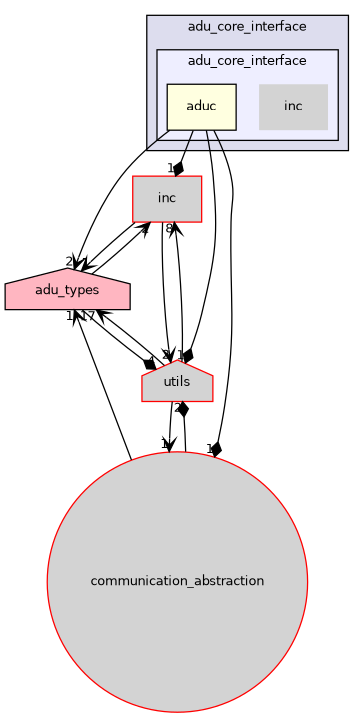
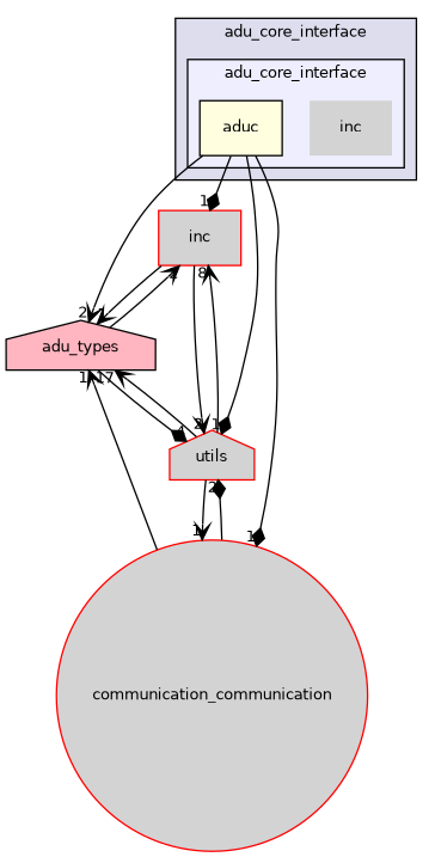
  digraph {
    compound=true
    node [fillcolor=lightgrey fontname=Helvetica fontsize=10 shape=box style=filled color=red]
    edge [arrowhead=vee headlabel=1 labeldistance=1.5 labelfontname=Helvetica labelfontsize=10]
    n1 [label=inc shape=plaintext color=""]
    n2 [color=black fillcolor=lightyellow label=aduc]
    n3 [label=inc]
    n4 [color=black fillcolor=lightpink label=adu_types shape=house]
-   n5 [label=communication_abstraction shape=circle]
+   n5 [label=communication_communication shape=circle]
    n6 [label=utils shape=house]
    subgraph cluster_1 {
      bgcolor="#ddddee"
      fontname=Helvetica
      fontsize=10
      label=adu_core_interface
      pencolor=black
      subgraph cluster_2 {
        bgcolor="#eeeeff"
        fontname=Helvetica
        fontsize=10
        label=adu_core_interface
        pencolor=black
        n1
        n2
      }
    }
    n2 -> n3 [arrowhead=diamond]
    n2 -> n4 [headlabel=2]
    n2 -> n5 [arrowhead=diamond]
    n2 -> n6 [arrowhead=diamond]
    n3 -> n4
    n3 -> n6 [headlabel=2]
    n4 -> n3 [headlabel=2]
    n4 -> n6 [arrowhead=diamond headlabel=4]
    n5 -> n4
    n5 -> n6 [arrowhead=diamond headlabel=2]
    n6 -> n3 [headlabel=8]
    n6 -> n4 [headlabel=17]
    n6 -> n5
  }
